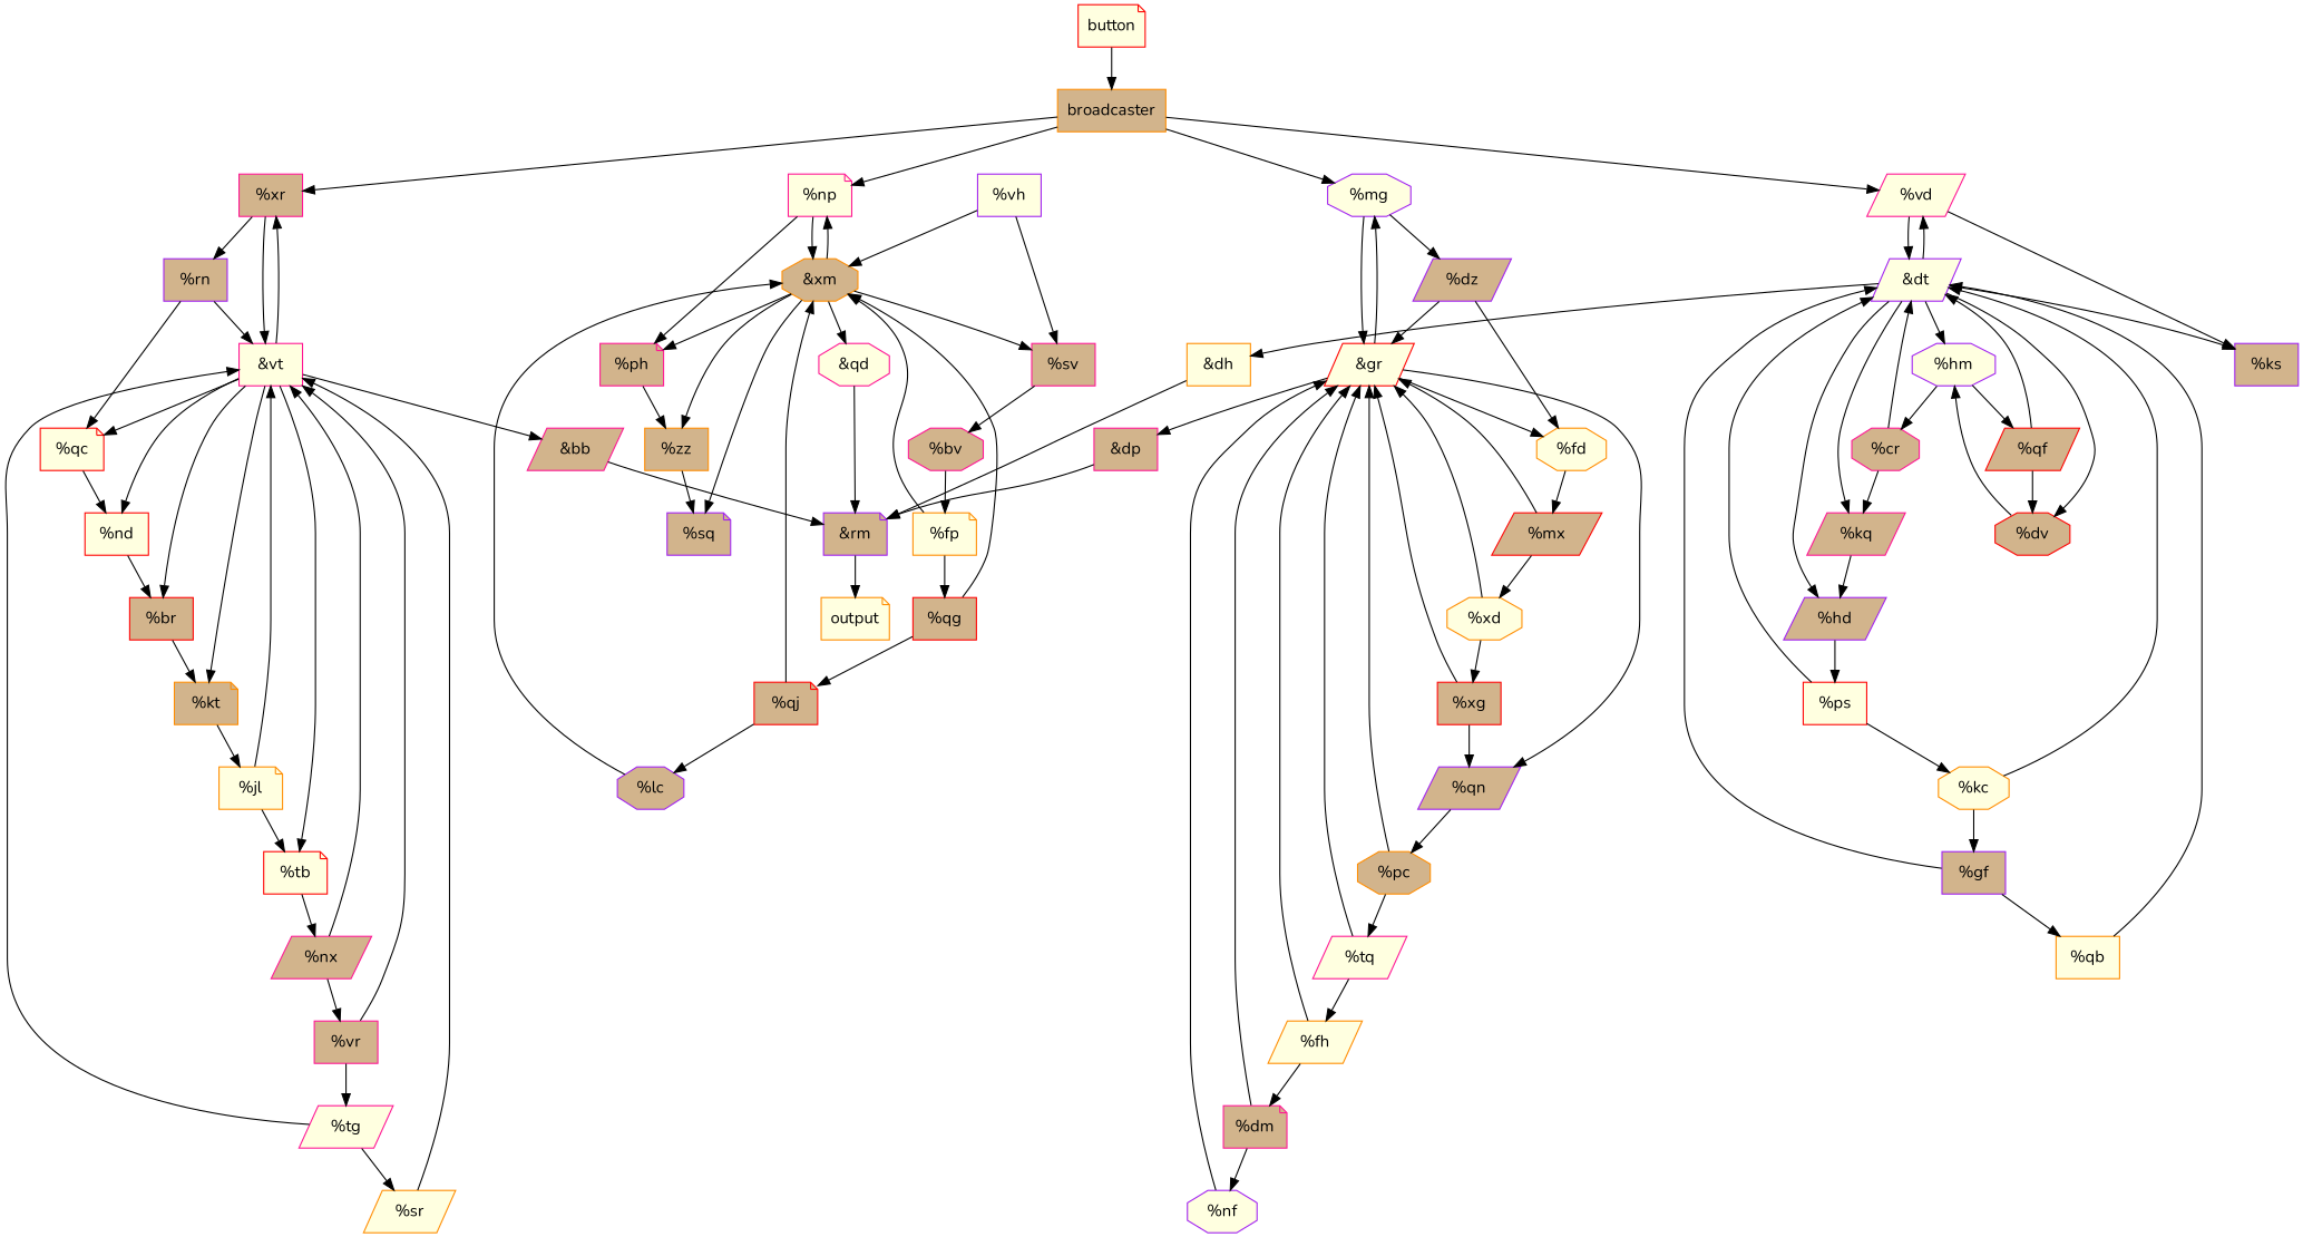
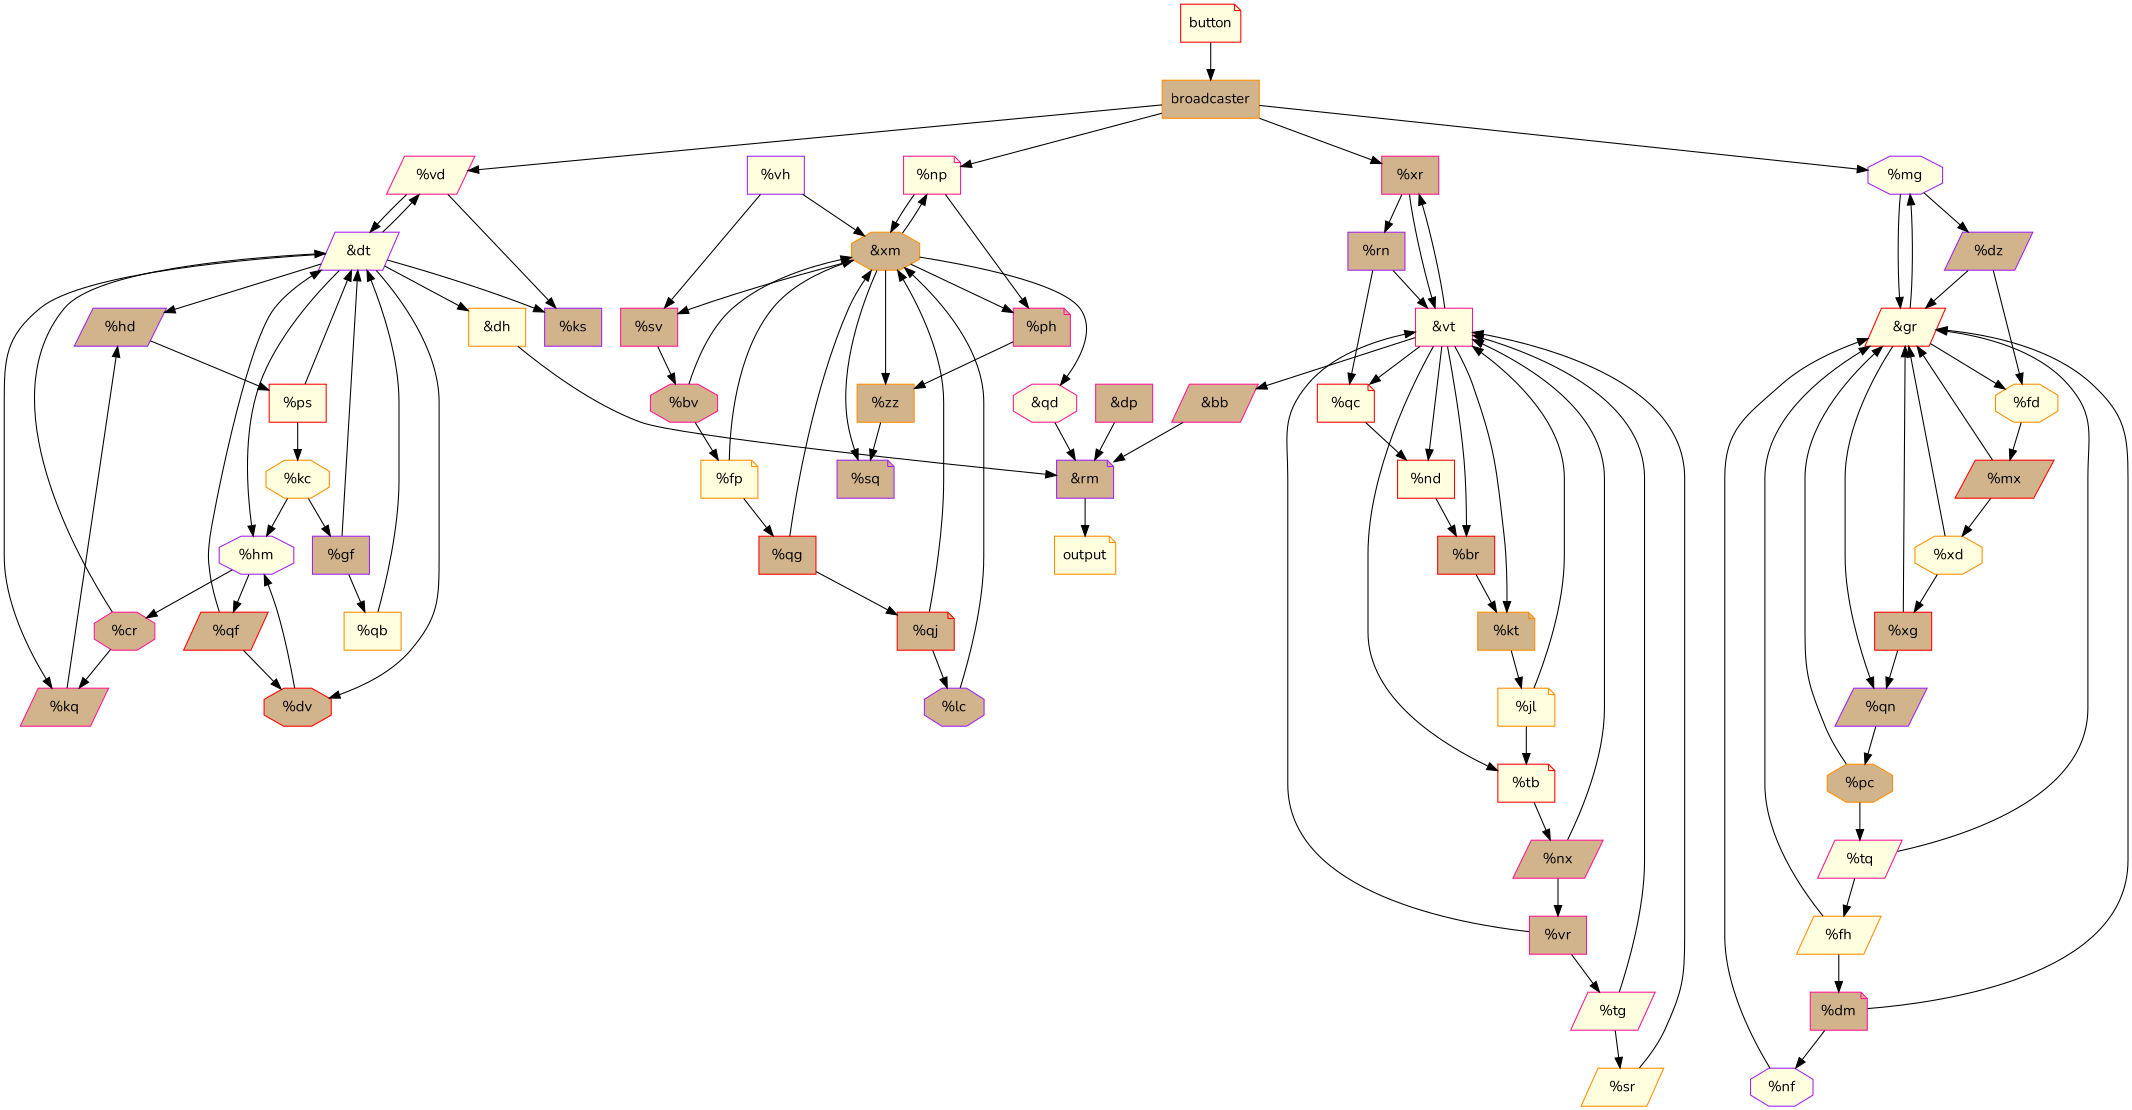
  digraph {
    fontname=Nunito
    node [color=deeppink fillcolor=tan fontname=Nunito shape=box style=filled]
    edge [fontname=Nunito]
    n1 [color=red fillcolor=lightyellow label=button shape=note]
    n2 [color=darkorange label=broadcaster]
    n3 [fillcolor=lightyellow label="%np" shape=note]
    n4 [color=purple fillcolor=lightyellow label="%mg" shape=octagon]
    n5 [fillcolor=lightyellow label="%vd" shape=parallelogram]
    n6 [label="%xr"]
    n7 [label="%ph" shape=note]
    n8 [color=darkorange label="&xm" shape=octagon]
    n9 [color=red fillcolor=lightyellow label="&gr" shape=parallelogram]
    n10 [color=purple label="%dz" shape=parallelogram]
    n11 [color=purple fillcolor=lightyellow label="&dt" shape=parallelogram]
    n12 [color=purple label="%ks"]
    n13 [fillcolor=lightyellow label="&vt"]
    n14 [color=purple label="%rn"]
    n15 [color=darkorange fillcolor=lightyellow label=output shape=note]
    n16 [color=purple fillcolor=lightyellow label="%hm" shape=octagon]
    n17 [label="%cr" shape=octagon]
    n18 [color=red label="%qf" shape=parallelogram]
    n19 [label="%kq" shape=parallelogram]
    n20 [color=darkorange fillcolor=lightyellow label="&dh"]
    n21 [color=red label="%dv" shape=octagon]
    n22 [color=purple label="%hd" shape=parallelogram]
    n23 [color=red fillcolor=lightyellow label="%qc" shape=note]
    n24 [color=red fillcolor=lightyellow label="%nd"]
    n25 [color=red label="%br"]
    n26 [color=darkorange label="%kt" shape=note]
    n27 [color=purple label="&rm" shape=note]
    n28 [color=darkorange label="%zz"]
    n29 [color=purple label="%sq" shape=note]
    n30 [color=red fillcolor=lightyellow label="%ps"]
    n31 [color=darkorange fillcolor=lightyellow label="%kc" shape=octagon]
    n32 [color=purple label="%gf"]
    n33 [color=darkorange fillcolor=lightyellow label="%qb"]
    n34 [color=darkorange fillcolor=lightyellow label="%jl" shape=note]
    n35 [color=red fillcolor=lightyellow label="%tb" shape=note]
    n36 [label="&bb" shape=parallelogram]
    n37 [label="%nx" shape=parallelogram]
    n38 [label="%vr"]
    n39 [color=darkorange fillcolor=lightyellow label="%fh" shape=parallelogram]
    n40 [label="%dm" shape=note]
    n41 [color=purple fillcolor=lightyellow label="%nf" shape=octagon]
    n42 [color=darkorange fillcolor=lightyellow label="%fd" shape=octagon]
    n43 [label="&dp"]
    n44 [color=purple label="%qn" shape=parallelogram]
    n45 [color=red label="%mx" shape=parallelogram]
    n46 [color=darkorange label="%pc" shape=octagon]
    n47 [fillcolor=lightyellow label="&qd" shape=octagon]
    n48 [label="%sv"]
    n49 [fillcolor=lightyellow label="%tg" shape=parallelogram]
    n50 [color=darkorange fillcolor=lightyellow label="%sr" shape=parallelogram]
    n51 [label="%bv" shape=octagon]
    n52 [color=purple fillcolor=lightyellow label="%vh"]
    n53 [color=darkorange fillcolor=lightyellow label="%fp" shape=note]
    n54 [color=red label="%qg"]
    n55 [color=red label="%qj" shape=note]
    n56 [color=purple label="%lc" shape=octagon]
    n57 [fillcolor=lightyellow label="%tq" shape=parallelogram]
    n58 [color=darkorange fillcolor=lightyellow label="%xd" shape=octagon]
    n59 [color=red label="%xg"]
    n1 -> n2
    n2 -> n3
    n2 -> n4
    n2 -> n5
    n2 -> n6
    n3 -> n7
    n3 -> n8
    n4 -> n9
    n4 -> n10
    n5 -> n11
    n5 -> n12
    n6 -> n13
    n6 -> n14
    n7 -> n28
    n8 -> n3
    n8 -> n7
    n8 -> n28
    n8 -> n29
    n8 -> n47
    n8 -> n48
    n9 -> n4
    n9 -> n42
-   n9 -> n43
    n9 -> n44
    n10 -> n9
    n10 -> n42
    n11 -> n5
    n11 -> n12
    n11 -> n16
    n11 -> n19
    n11 -> n20
    n11 -> n21
    n11 -> n22
    n13 -> n6
    n13 -> n23
    n13 -> n24
    n13 -> n25
    n13 -> n26
    n13 -> n35
    n13 -> n36
    n14 -> n13
    n14 -> n23
    n16 -> n17
    n16 -> n18
    n17 -> n11
    n17 -> n19
    n18 -> n11
    n18 -> n21
    n19 -> n22
    n20 -> n27
    n21 -> n16
    n22 -> n30
    n23 -> n24
    n24 -> n25
    n25 -> n26
    n26 -> n34
    n27 -> n15
    n28 -> n29
    n30 -> n11
    n30 -> n31
-   n31 -> n11
+   n31 -> n16
    n31 -> n32
    n32 -> n11
    n32 -> n33
    n33 -> n11
    n34 -> n13
    n34 -> n35
    n35 -> n37
    n36 -> n27
    n37 -> n13
    n37 -> n38
    n38 -> n13
    n38 -> n49
    n39 -> n9
    n39 -> n40
    n40 -> n9
    n40 -> n41
    n41 -> n9
    n42 -> n45
    n43 -> n27
    n44 -> n46
    n45 -> n9
    n45 -> n58
    n46 -> n9
    n46 -> n57
    n47 -> n27
    n48 -> n51
    n49 -> n13
    n49 -> n50
    n50 -> n13
+   n51 -> n8
    n51 -> n53
    n52 -> n8
    n52 -> n48
    n53 -> n8
    n53 -> n54
    n54 -> n8
    n54 -> n55
    n55 -> n8
    n55 -> n56
    n56 -> n8
    n57 -> n9
    n57 -> n39
    n58 -> n9
    n58 -> n59
    n59 -> n9
    n59 -> n44
  }
